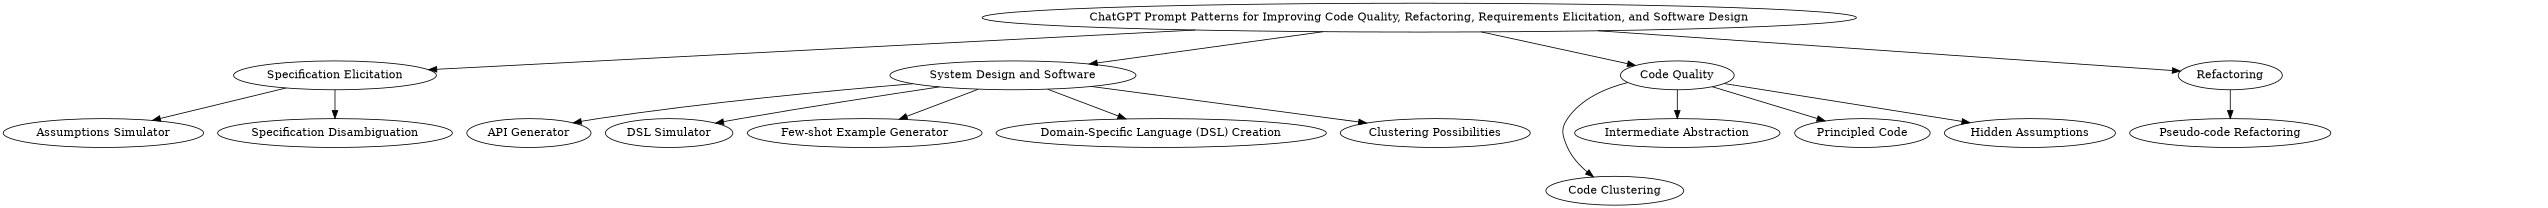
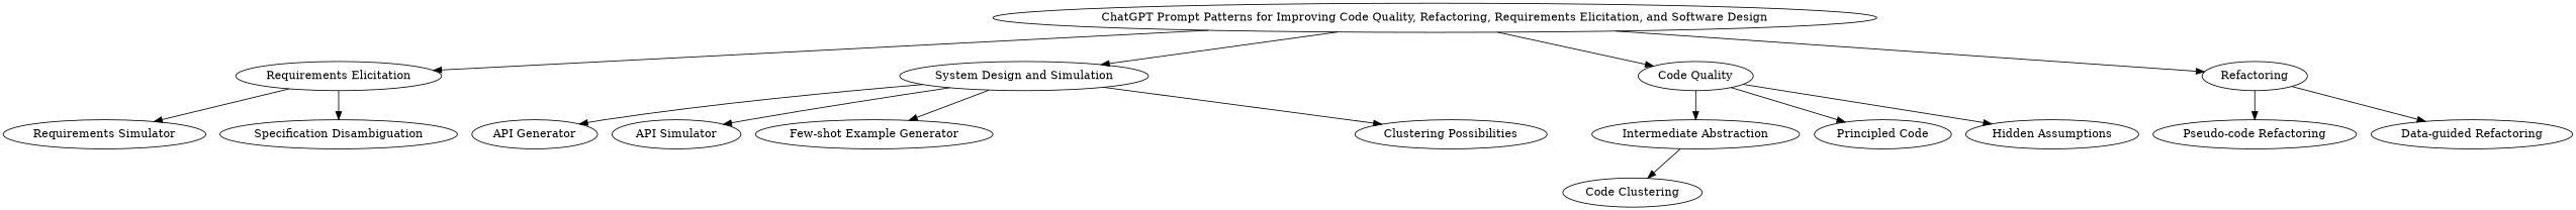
  digraph {
    "ChatGPT Prompt Patterns for Improving Code Quality, Refactoring, Requirements Elicitation, and Software Design"
-   "Requirements Elicitation" [label="Specification Elicitation"]
-   "System Design and Simulation" [label="System Design and Software"]
+   "Requirements Elicitation"
+   "System Design and Simulation"
    "Code Quality"
    Refactoring
-   "Requirements Simulator" [label="Assumptions Simulator"]
+   "Requirements Simulator"
    "Specification Disambiguation"
    "API Generator"
-   "API Simulator" [label="DSL Simulator"]
+   "API Simulator"
    "Few-shot Example Generator"
-   "Domain-Specific Language (DSL) Creation"
    n12 [label="Clustering Possibilities"]
    "Code Clustering"
    "Intermediate Abstraction"
    "Principled Code"
    "Hidden Assumptions"
    "Pseudo-code Refactoring"
+   "Data-guided Refactoring"
    "ChatGPT Prompt Patterns for Improving Code Quality, Refactoring, Requirements Elicitation, and Software Design" -> "Requirements Elicitation"
    "ChatGPT Prompt Patterns for Improving Code Quality, Refactoring, Requirements Elicitation, and Software Design" -> "System Design and Simulation"
    "ChatGPT Prompt Patterns for Improving Code Quality, Refactoring, Requirements Elicitation, and Software Design" -> "Code Quality"
    "ChatGPT Prompt Patterns for Improving Code Quality, Refactoring, Requirements Elicitation, and Software Design" -> Refactoring
    "Requirements Elicitation" -> "Requirements Simulator"
    "Requirements Elicitation" -> "Specification Disambiguation"
    "System Design and Simulation" -> "API Generator"
    "System Design and Simulation" -> "API Simulator"
    "System Design and Simulation" -> "Few-shot Example Generator"
-   "System Design and Simulation" -> "Domain-Specific Language (DSL) Creation"
    "System Design and Simulation" -> n12
-   "Code Quality" -> "Code Clustering"
+   "Intermediate Abstraction" -> "Code Clustering"
    "Code Quality" -> "Intermediate Abstraction"
    "Code Quality" -> "Principled Code"
    "Code Quality" -> "Hidden Assumptions"
    Refactoring -> "Pseudo-code Refactoring"
+   Refactoring -> "Data-guided Refactoring"
  }
